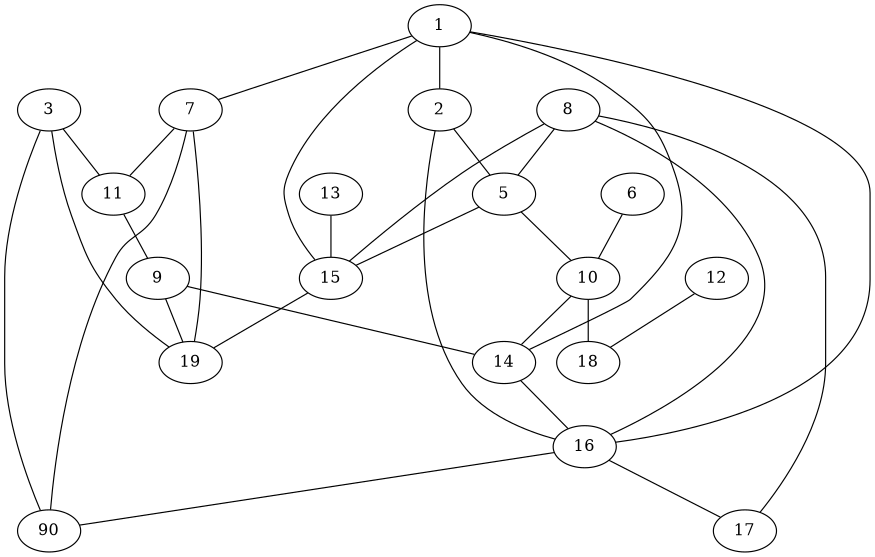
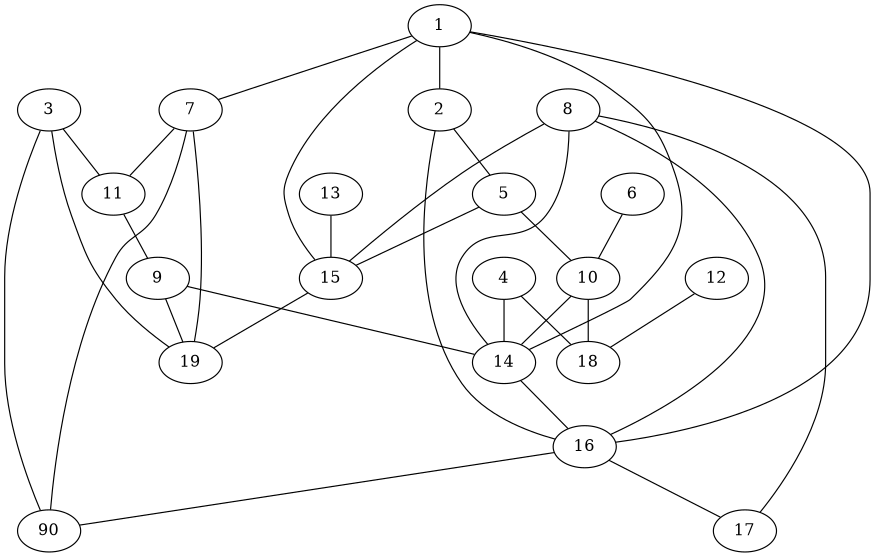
  graph {
    edge [dir=none]
    n1 [height=0.5 label=1 width=0.75]
    n2 [height=0.5 label=2 width=0.75]
    n3 [height=0.5 label=7 width=0.75]
    n4 [height=0.5 label=14 width=0.75]
    n5 [height=0.5 label=15 width=0.75]
    n6 [height=0.5 label=16 width=0.75]
    n7 [height=0.5 label=5 width=0.75]
    n8 [height=0.5 label=11 width=0.75]
    n9 [height=0.5 label=19 width=0.75]
    n10 [height=0.5 label=90 width=0.75]
    n11 [height=0.5 label=17 width=0.75]
    n12 [height=0.5 label=10 width=0.75]
    n13 [height=0.5 label=3 width=0.75]
    n14 [height=0.5 label=9 width=0.75]
+   n15 [height=0.5 label=4 width=0.75]
    n16 [height=0.5 label=18 width=0.75]
    n17 [height=0.5 label=8 width=0.75]
    n18 [height=0.5 label=6 width=0.75]
    n19 [height=0.5 label=12 width=0.75]
    n20 [height=0.5 label=13 width=0.75]
    n1 -- n2
    n1 -- n3
    n1 -- n4
    n1 -- n5
    n1 -- n6
    n2 -- n6
    n2 -- n7
    n3 -- n8
    n3 -- n9
    n3 -- n10
    n4 -- n6
    n5 -- n9
    n6 -- n10
    n6 -- n11
    n7 -- n5
    n7 -- n12
    n8 -- n14
    n12 -- n4
    n12 -- n16
    n13 -- n8
    n13 -- n9
    n13 -- n10
    n14 -- n4
    n14 -- n9
-   n17 -- n7
+   n15 -- n4
+   n15 -- n16
+   n17 -- n4
    n17 -- n5
    n17 -- n6
    n17 -- n11
    n18 -- n12
    n19 -- n16
    n20 -- n5
  }
